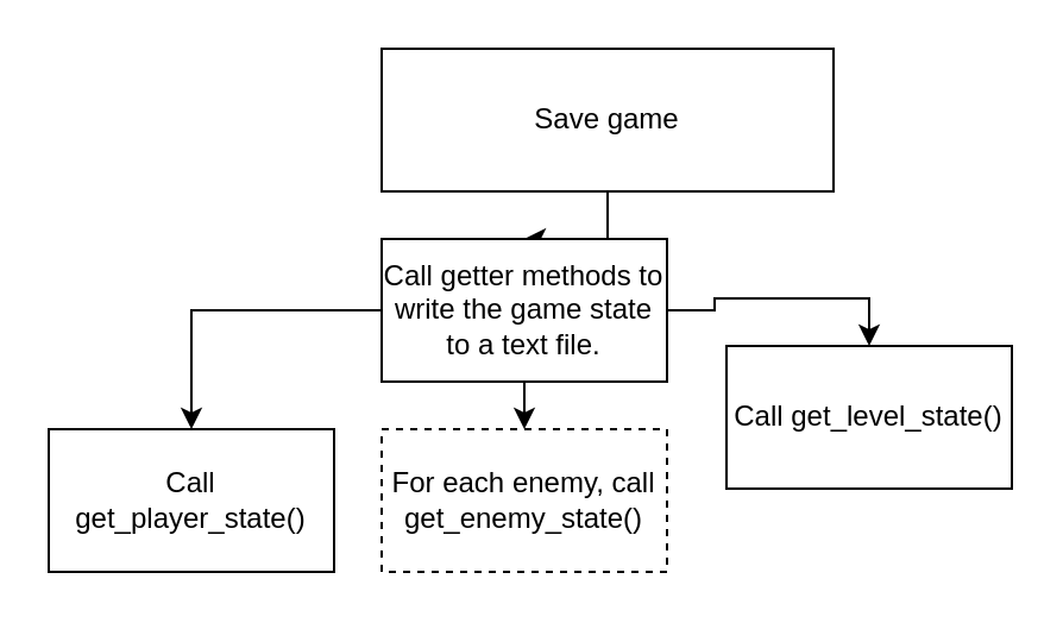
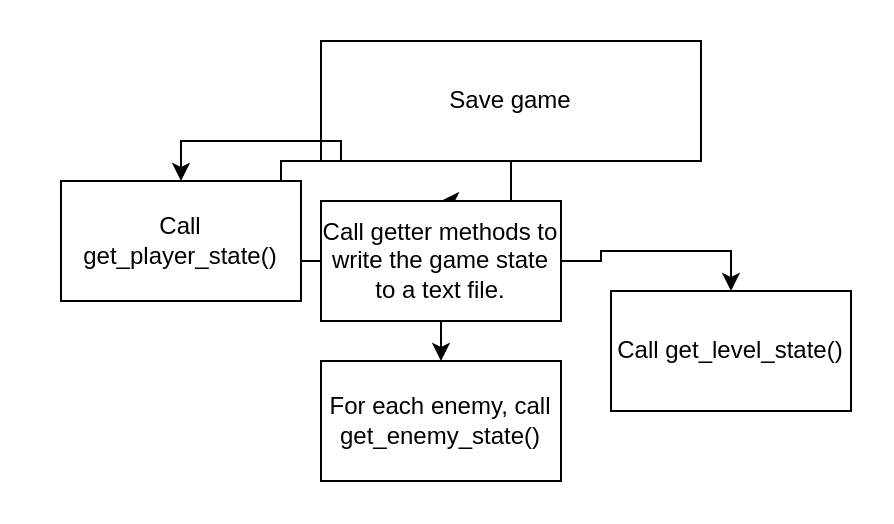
  <mxCell id="0" />
  <mxCell id="1" parent="0" />
  <mxCell id="2" style="edgeStyle=orthogonalEdgeStyle;rounded=0;orthogonalLoop=1;jettySize=auto;html=1;exitX=0.5;exitY=1;exitDx=0;exitDy=0;entryX=0.5;entryY=0;entryDx=0;entryDy=0;" edge="1" parent="1" source="3" target="7"><mxGeometry relative="1" as="geometry" /></mxCell>
  <mxCell id="3" value="Save game" style="rounded=0;whiteSpace=wrap;html=1;" vertex="1" parent="1"><mxGeometry x="160" y="20" width="190" height="60" as="geometry" /></mxCell>
  <mxCell id="4" style="edgeStyle=orthogonalEdgeStyle;rounded=0;orthogonalLoop=1;jettySize=auto;html=1;exitX=0.5;exitY=1;exitDx=0;exitDy=0;entryX=0.5;entryY=0;entryDx=0;entryDy=0;" edge="1" parent="1" source="7" target="8"><mxGeometry relative="1" as="geometry" /></mxCell>
  <mxCell id="5" style="edgeStyle=orthogonalEdgeStyle;rounded=0;orthogonalLoop=1;jettySize=auto;html=1;exitX=0;exitY=0.5;exitDx=0;exitDy=0;entryX=0.5;entryY=0;entryDx=0;entryDy=0;" edge="1" parent="1" source="7" target="9"><mxGeometry relative="1" as="geometry" /></mxCell>
  <mxCell id="6" style="edgeStyle=orthogonalEdgeStyle;rounded=0;orthogonalLoop=1;jettySize=auto;html=1;exitX=1;exitY=0.5;exitDx=0;exitDy=0;entryX=0.5;entryY=0;entryDx=0;entryDy=0;" edge="1" parent="1" source="7" target="10"><mxGeometry relative="1" as="geometry" /></mxCell>
  <mxCell id="7" value="Call getter methods to write the game state to a text file." style="rounded=0;whiteSpace=wrap;html=1;" vertex="1" parent="1"><mxGeometry x="160" y="100" width="120" height="60" as="geometry" /></mxCell>
- <mxCell id="8" value="For each enemy, call get_enemy_state()" style="rounded=0;whiteSpace=wrap;html=1;dashed=1;" vertex="1" parent="1"><mxGeometry x="160" y="180" width="120" height="60" as="geometry" /></mxCell>
- <mxCell id="9" value="Call get_player_state()" style="rounded=0;whiteSpace=wrap;html=1;" vertex="1" parent="1"><mxGeometry x="20" y="180" width="120" height="60" as="geometry" /></mxCell>
+ <mxCell id="8" value="For each enemy, call get_enemy_state()" style="rounded=0;whiteSpace=wrap;html=1;" vertex="1" parent="1"><mxGeometry x="160" y="180" width="120" height="60" as="geometry" /></mxCell>
+ <mxCell id="9" value="Call get_player_state()" style="rounded=0;whiteSpace=wrap;html=1;" vertex="1" parent="1"><mxGeometry x="30" y="90" width="120" height="60" as="geometry" /></mxCell>
  <mxCell id="10" value="Call get_level_state()" style="rounded=0;whiteSpace=wrap;html=1;" vertex="1" parent="1"><mxGeometry x="305" y="145" width="120" height="60" as="geometry" /></mxCell>
  <mxCell id="11" style="edgeStyle=orthogonalEdgeStyle;rounded=0;orthogonalLoop=1;jettySize=auto;html=1;exitX=0.5;exitY=1;exitDx=0;exitDy=0;" edge="1" parent="1" source="8" target="8"><mxGeometry relative="1" as="geometry" /></mxCell>
